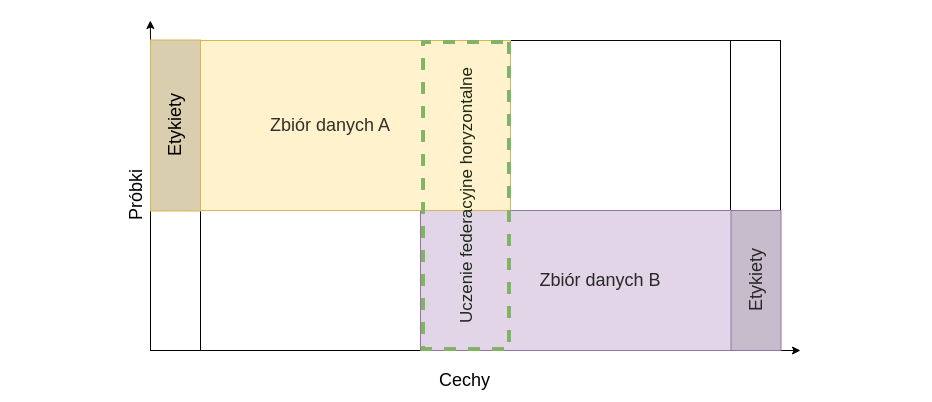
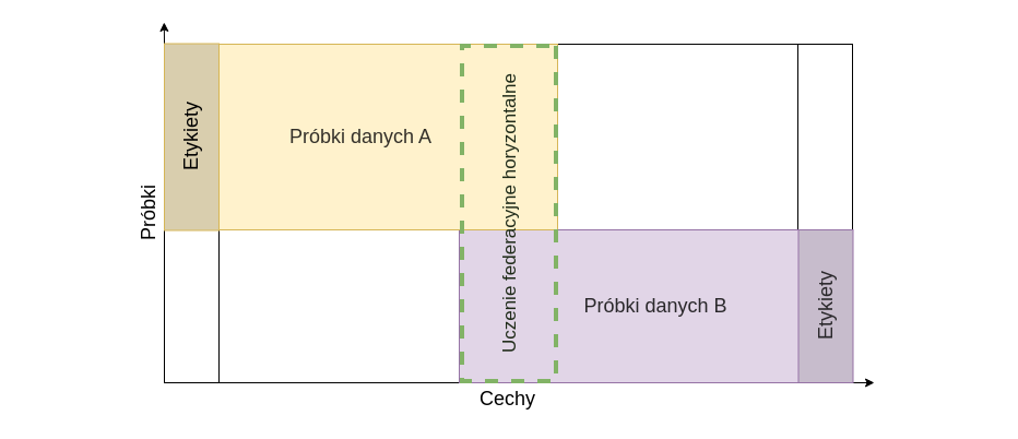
  <mxCell id="0" />
  <mxCell id="1" parent="0" />
  <mxCell id="2" value="" style="rounded=0;whiteSpace=wrap;html=1;glass=0;fontSize=18;strokeColor=#050505;" vertex="1" parent="1"><mxGeometry x="150" y="40" width="630" height="310" as="geometry" /></mxCell>
  <mxCell id="3" value="" style="rounded=0;whiteSpace=wrap;html=1;glass=0;fontSize=18;direction=south;rotation=270;" vertex="1" parent="1"><mxGeometry x="600" y="170" width="310" height="50" as="geometry" /></mxCell>
  <mxCell id="4" value="" style="rounded=0;whiteSpace=wrap;html=1;glass=0;fontSize=18;direction=south;rotation=270;" vertex="1" parent="1"><mxGeometry x="20" y="170" width="310" height="50" as="geometry" /></mxCell>
- <mxCell id="5" value="&lt;font style=&quot;font-size: 18px&quot; color=&quot;#2a282b&quot;&gt;Zbiór danych B&lt;/font&gt;" style="rounded=0;whiteSpace=wrap;html=1;fillColor=#E1D5E7;strokeColor=#9673A6;fontSize=17;" vertex="1" parent="1"><mxGeometry x="420" y="210" width="360" height="140" as="geometry" /></mxCell>
- <mxCell id="6" value="&lt;font style=&quot;font-size: 18px&quot;&gt;&lt;font color=&quot;#333029&quot;&gt;Zbiór danych A&lt;/font&gt;&lt;br&gt;&lt;/font&gt;" style="rounded=0;whiteSpace=wrap;html=1;fillColor=#FFF2CC;strokeColor=#d6b656;gradientColor=none;glass=0;" vertex="1" parent="1"><mxGeometry x="150" y="40" width="360" height="170" as="geometry" /></mxCell>
+ <mxCell id="5" value="&lt;font style=&quot;font-size: 18px&quot; color=&quot;#2a282b&quot;&gt;Próbki danych B&lt;/font&gt;" style="rounded=0;whiteSpace=wrap;html=1;fillColor=#E1D5E7;strokeColor=#9673A6;fontSize=17;" vertex="1" parent="1"><mxGeometry x="420" y="210" width="360" height="140" as="geometry" /></mxCell>
+ <mxCell id="6" value="&lt;font style=&quot;font-size: 18px&quot;&gt;&lt;font color=&quot;#333029&quot;&gt;Próbki danych A&lt;/font&gt;&lt;br&gt;&lt;/font&gt;" style="rounded=0;whiteSpace=wrap;html=1;fillColor=#FFF2CC;strokeColor=#d6b656;gradientColor=none;glass=0;" vertex="1" parent="1"><mxGeometry x="150" y="40" width="360" height="170" as="geometry" /></mxCell>
  <mxCell id="7" style="edgeStyle=orthogonalEdgeStyle;rounded=0;orthogonalLoop=1;jettySize=auto;html=1;exitX=0;exitY=0;exitDx=0;exitDy=0;fontSize=18;" edge="1" parent="1" source="8"><mxGeometry relative="1" as="geometry"><mxPoint x="149.8" y="20" as="targetPoint" /></mxGeometry></mxCell>
  <mxCell id="8" value="Etykiety" style="rounded=0;whiteSpace=wrap;html=1;glass=0;fontSize=18;fillColor=#D9CEAE;strokeColor=#d6b656;direction=south;rotation=270;" vertex="1" parent="1"><mxGeometry x="89.5" y="100" width="171" height="50" as="geometry" /></mxCell>
  <mxCell id="9" style="edgeStyle=orthogonalEdgeStyle;rounded=0;orthogonalLoop=1;jettySize=auto;html=1;exitX=1;exitY=1;exitDx=0;exitDy=0;fontSize=18;" edge="1" parent="1" source="10"><mxGeometry relative="1" as="geometry"><mxPoint x="800" y="350.2" as="targetPoint" /></mxGeometry></mxCell>
  <mxCell id="10" value="&lt;font color=&quot;#2a282b&quot;&gt;Etykiety&lt;br&gt;&lt;/font&gt;" style="rounded=0;whiteSpace=wrap;html=1;glass=0;fontSize=18;fillColor=#C7BCCC;strokeColor=#9673A6;rotation=270;direction=south;" vertex="1" parent="1"><mxGeometry x="685.5" y="255" width="140" height="50" as="geometry" /></mxCell>
- <mxCell id="11" value="Cechy" style="text;html=1;align=center;verticalAlign=middle;resizable=0;points=[];autosize=1;strokeColor=none;fillColor=none;fontSize=18;" vertex="1" parent="1"><mxGeometry x="429" y="365" width="70" height="30" as="geometry" /></mxCell>
+ <mxCell id="11" value="Cechy" style="text;html=1;align=center;verticalAlign=middle;resizable=0;points=[];autosize=1;strokeColor=none;fillColor=none;fontSize=18;" vertex="1" parent="1"><mxGeometry x="429" y="350" width="70" height="30" as="geometry" /></mxCell>
  <mxCell id="12" value="Próbki" style="text;html=1;align=center;verticalAlign=middle;resizable=0;points=[];autosize=1;strokeColor=none;fillColor=none;fontSize=18;rotation=270;" vertex="1" parent="1"><mxGeometry x="101" y="180" width="70" height="30" as="geometry" /></mxCell>
  <mxCell id="13" value="&lt;span lang=&quot;PL&quot; style=&quot;line-height: 16.8px&quot;&gt;&lt;font style=&quot;font-size: 17px&quot; color=&quot;#1f2b19&quot;&gt;Uczenie federacyjne horyzontalne&lt;/font&gt;&lt;/span&gt;&lt;span style=&quot;font-size: medium&quot;&gt;&lt;/span&gt;" style="rounded=0;whiteSpace=wrap;html=1;glass=0;fontSize=18;dashed=1;strokeWidth=4;shadow=0;sketch=0;gradientColor=none;gradientDirection=west;fillColor=none;strokeColor=#82B366;fontColor=#82B366;direction=west;rotation=270;" vertex="1" parent="1"><mxGeometry x="312" y="152" width="307" height="86" as="geometry" /></mxCell>
